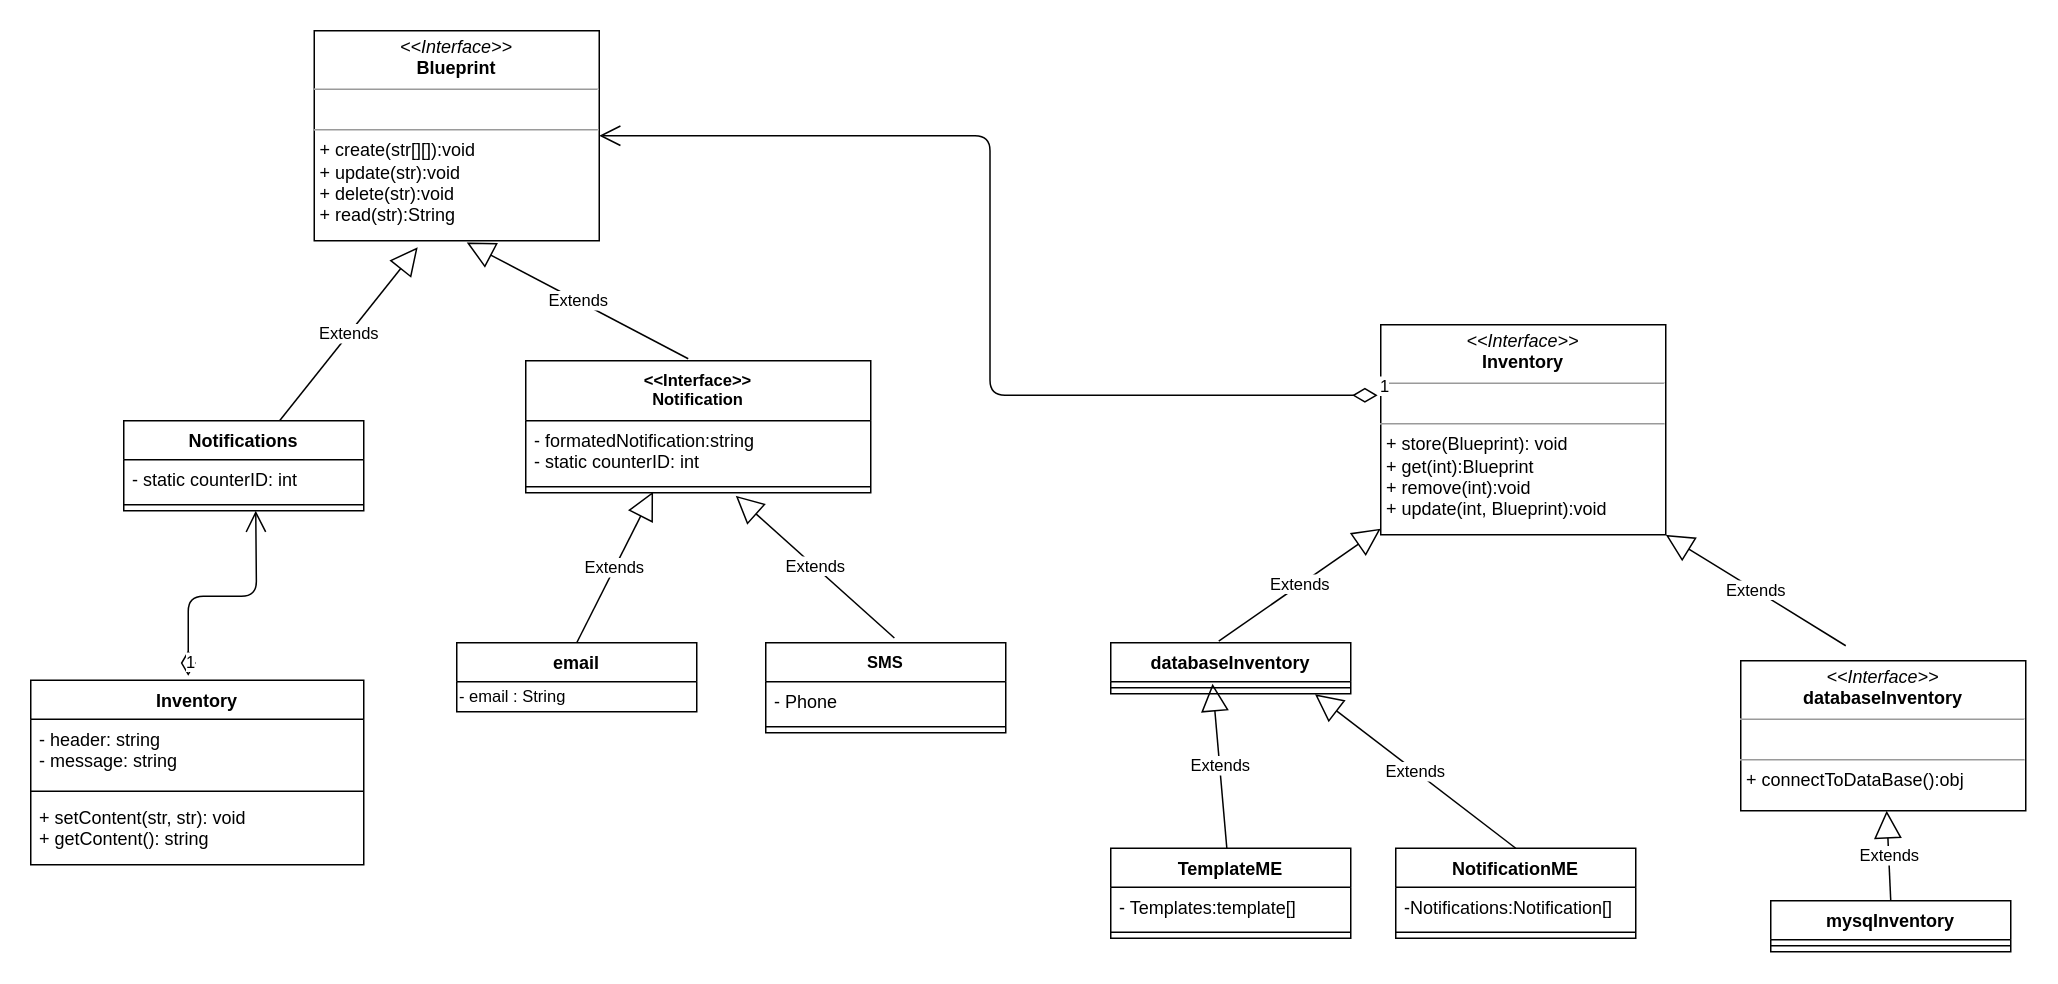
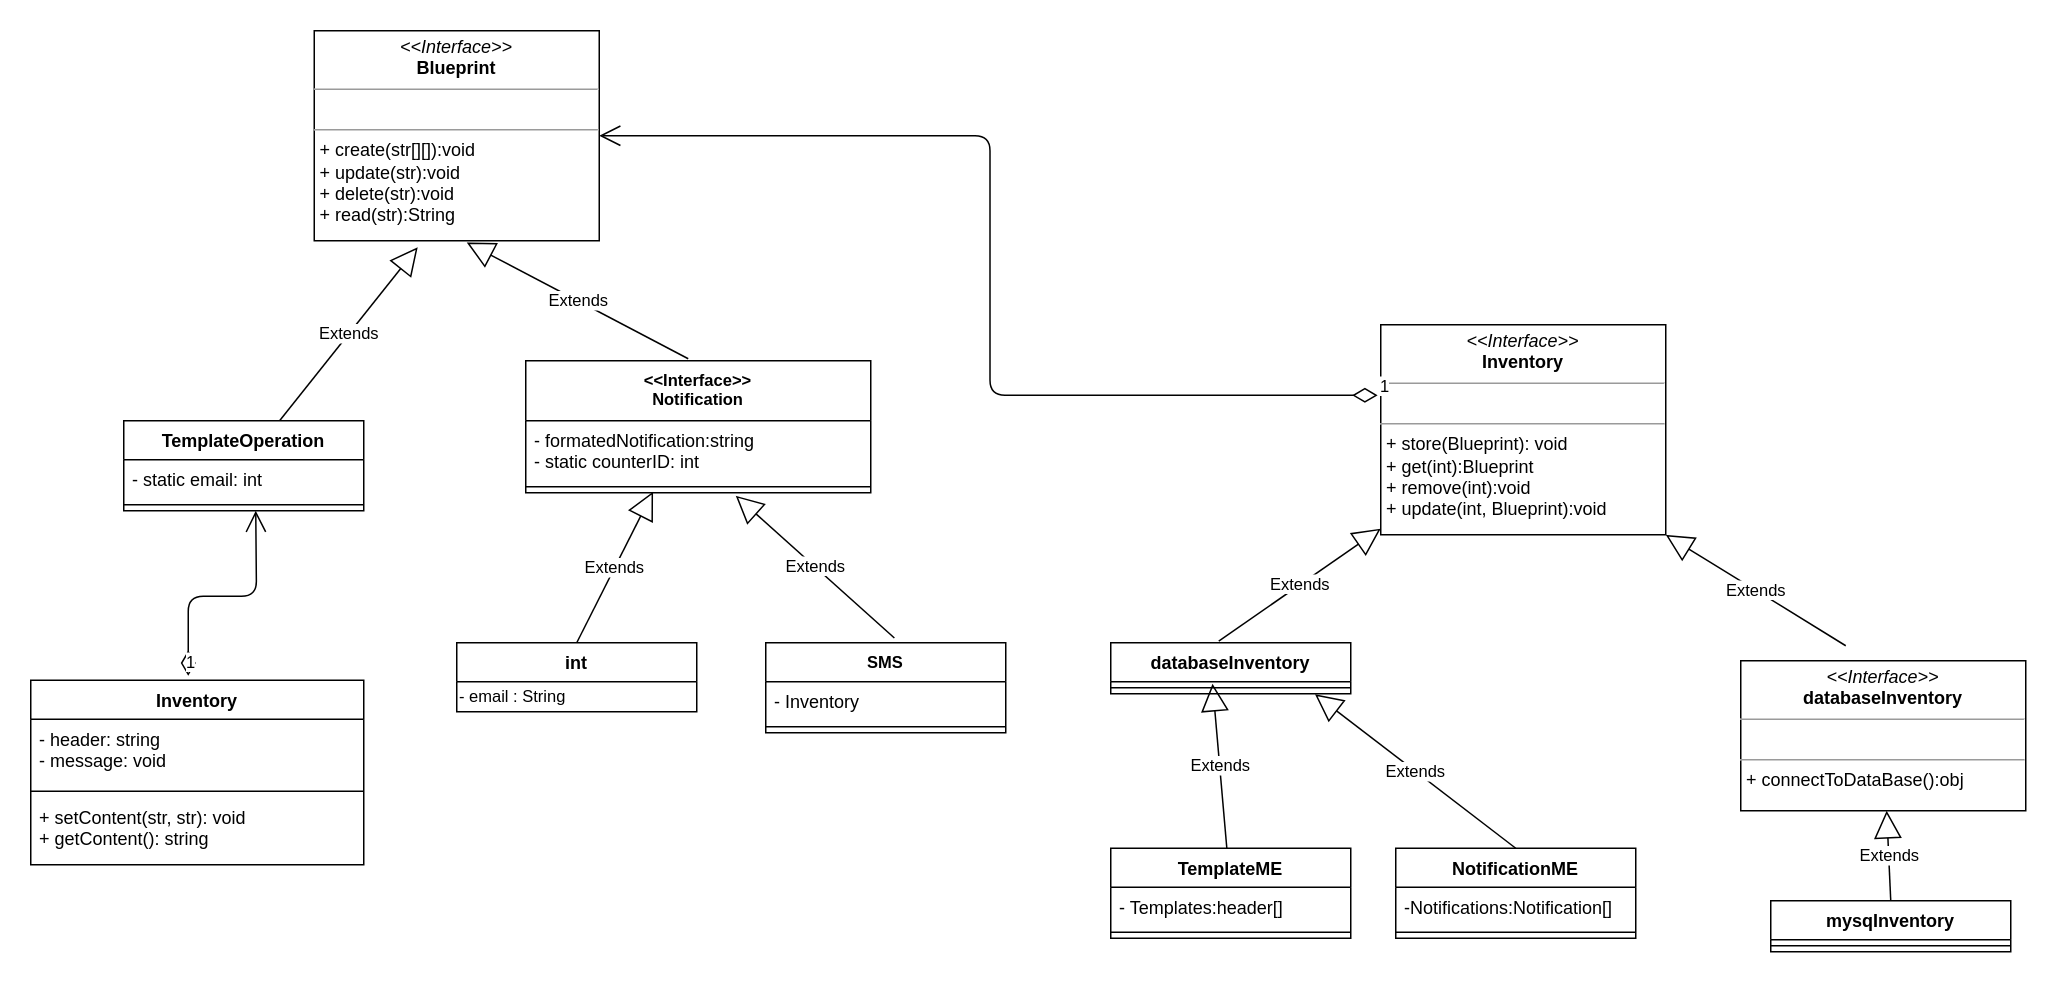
  <mxCell id="0" />
  <mxCell id="1" parent="0" />
  <mxCell id="2" value="Inventory" style="swimlane;fontStyle=1;align=center;verticalAlign=top;childLayout=stackLayout;horizontal=1;startSize=26;horizontalStack=0;resizeParent=1;resizeLast=0;collapsible=1;marginBottom=0;rounded=0;shadow=0;strokeWidth=1;" parent="1" vertex="1"><mxGeometry x="20" y="453" width="222" height="123" as="geometry"><mxRectangle x="230" y="140" width="160" height="26" as="alternateBounds" /></mxGeometry></mxCell>
- <mxCell id="3" value="- header: string&#10;- message: string&#10;" style="text;align=left;verticalAlign=top;spacingLeft=4;spacingRight=4;overflow=hidden;rotatable=0;points=[[0,0.5],[1,0.5]];portConstraint=eastwest;" parent="2" vertex="1"><mxGeometry y="26" width="222" height="44" as="geometry" /></mxCell>
+ <mxCell id="3" value="- header: string&#10;- message: void&#10;" style="text;align=left;verticalAlign=top;spacingLeft=4;spacingRight=4;overflow=hidden;rotatable=0;points=[[0,0.5],[1,0.5]];portConstraint=eastwest;" parent="2" vertex="1"><mxGeometry y="26" width="222" height="44" as="geometry" /></mxCell>
  <mxCell id="4" value="" style="line;html=1;strokeWidth=1;align=left;verticalAlign=middle;spacingTop=-1;spacingLeft=3;spacingRight=3;rotatable=0;labelPosition=right;points=[];portConstraint=eastwest;" parent="2" vertex="1"><mxGeometry y="70" width="222" height="8" as="geometry" /></mxCell>
  <mxCell id="5" value="+ setContent(str, str): void&#10;+ getContent(): string" style="text;align=left;verticalAlign=top;spacingLeft=4;spacingRight=4;overflow=hidden;rotatable=0;points=[[0,0.5],[1,0.5]];portConstraint=eastwest;" parent="2" vertex="1"><mxGeometry y="78" width="222" height="42" as="geometry" /></mxCell>
  <mxCell id="6" value="&lt;&lt;Interface&gt;&gt;&#10;Notification" style="swimlane;fontStyle=1;align=center;verticalAlign=top;childLayout=stackLayout;horizontal=1;startSize=40;horizontalStack=0;resizeParent=1;resizeParentMax=0;resizeLast=0;collapsible=1;marginBottom=0;fontSize=11;" parent="1" vertex="1"><mxGeometry x="350" y="240" width="230" height="88" as="geometry"><mxRectangle x="560" y="260" width="100" height="26" as="alternateBounds" /></mxGeometry></mxCell>
  <mxCell id="7" value="- formatedNotification:string&#10;- static counterID: int&#10;" style="text;strokeColor=none;fillColor=none;align=left;verticalAlign=top;spacingLeft=4;spacingRight=4;overflow=hidden;rotatable=0;points=[[0,0.5],[1,0.5]];portConstraint=eastwest;" parent="6" vertex="1"><mxGeometry y="40" width="230" height="40" as="geometry" /></mxCell>
  <mxCell id="8" value="" style="line;strokeWidth=1;fillColor=none;align=left;verticalAlign=middle;spacingTop=-1;spacingLeft=3;spacingRight=3;rotatable=0;labelPosition=right;points=[];portConstraint=eastwest;" parent="6" vertex="1"><mxGeometry y="80" width="230" height="8" as="geometry" /></mxCell>
- <mxCell id="9" value="email" style="swimlane;fontStyle=1;align=center;verticalAlign=top;childLayout=stackLayout;horizontal=1;startSize=26;horizontalStack=0;resizeParent=1;resizeParentMax=0;resizeLast=0;collapsible=1;marginBottom=0;" parent="1" vertex="1"><mxGeometry x="304" y="428" width="160" height="46" as="geometry" /></mxCell>
+ <mxCell id="9" value="int" style="swimlane;fontStyle=1;align=center;verticalAlign=top;childLayout=stackLayout;horizontal=1;startSize=26;horizontalStack=0;resizeParent=1;resizeParentMax=0;resizeLast=0;collapsible=1;marginBottom=0;" parent="1" vertex="1"><mxGeometry x="304" y="428" width="160" height="46" as="geometry" /></mxCell>
  <mxCell id="10" value="- email : String" style="text;html=1;align=left;verticalAlign=middle;resizable=0;points=[];autosize=1;fontSize=11;" parent="9" vertex="1"><mxGeometry y="26" width="160" height="20" as="geometry" /></mxCell>
  <mxCell id="11" value="SMS" style="swimlane;fontStyle=1;align=center;verticalAlign=top;childLayout=stackLayout;horizontal=1;startSize=26;horizontalStack=0;resizeParent=1;resizeParentMax=0;resizeLast=0;collapsible=1;marginBottom=0;fontSize=11;" parent="1" vertex="1"><mxGeometry x="510" y="428" width="160" height="60" as="geometry" /></mxCell>
- <mxCell id="12" value="- Phone" style="text;strokeColor=none;fillColor=none;align=left;verticalAlign=top;spacingLeft=4;spacingRight=4;overflow=hidden;rotatable=0;points=[[0,0.5],[1,0.5]];portConstraint=eastwest;" parent="11" vertex="1"><mxGeometry y="26" width="160" height="26" as="geometry" /></mxCell>
+ <mxCell id="12" value="- Inventory" style="text;strokeColor=none;fillColor=none;align=left;verticalAlign=top;spacingLeft=4;spacingRight=4;overflow=hidden;rotatable=0;points=[[0,0.5],[1,0.5]];portConstraint=eastwest;" parent="11" vertex="1"><mxGeometry y="26" width="160" height="26" as="geometry" /></mxCell>
  <mxCell id="13" value="" style="line;strokeWidth=1;fillColor=none;align=left;verticalAlign=middle;spacingTop=-1;spacingLeft=3;spacingRight=3;rotatable=0;labelPosition=right;points=[];portConstraint=eastwest;" parent="11" vertex="1"><mxGeometry y="52" width="160" height="8" as="geometry" /></mxCell>
  <mxCell id="14" value="Extends" style="endArrow=block;endSize=16;endFill=0;html=1;fontSize=11;exitX=0.5;exitY=0;exitDx=0;exitDy=0;entryX=0.369;entryY=0.912;entryDx=0;entryDy=0;entryPerimeter=0;" parent="1" source="9" target="8" edge="1"><mxGeometry width="160" relative="1" as="geometry"><mxPoint x="470" y="1040" as="sourcePoint" /><mxPoint x="465" y="431.04" as="targetPoint" /></mxGeometry></mxCell>
  <mxCell id="15" value="Extends" style="endArrow=block;endSize=16;endFill=0;html=1;fontSize=11;exitX=0.536;exitY=-0.053;exitDx=0;exitDy=0;exitPerimeter=0;" parent="1" source="11" edge="1"><mxGeometry width="160" relative="1" as="geometry"><mxPoint x="555" y="1100" as="sourcePoint" /><mxPoint x="490" y="330" as="targetPoint" /><Array as="points" /></mxGeometry></mxCell>
  <mxCell id="16" value="&lt;p style=&quot;margin: 0px ; margin-top: 4px ; text-align: center&quot;&gt;&lt;i&gt;&amp;lt;&amp;lt;Interface&amp;gt;&amp;gt;&lt;/i&gt;&lt;br&gt;&lt;b&gt;Inventory&lt;/b&gt;&lt;/p&gt;&lt;hr size=&quot;1&quot;&gt;&lt;p style=&quot;margin: 0px ; margin-left: 4px&quot;&gt;&lt;br&gt;&lt;/p&gt;&lt;hr size=&quot;1&quot;&gt;&lt;p style=&quot;margin: 0px ; margin-left: 4px&quot;&gt;+ store(Blueprint): void&lt;br style=&quot;padding: 0px ; margin: 0px&quot;&gt;+ get(int):Blueprint&lt;br style=&quot;padding: 0px ; margin: 0px&quot;&gt;+ remove(int):void&lt;br&gt;&lt;/p&gt;&lt;p style=&quot;margin: 0px ; margin-left: 4px&quot;&gt;+ update(int, Blueprint):void&lt;/p&gt;" style="verticalAlign=top;align=left;overflow=fill;fontSize=12;fontFamily=Helvetica;html=1;" vertex="1" parent="1"><mxGeometry x="920" y="216" width="190" height="140" as="geometry" /></mxCell>
  <mxCell id="17" value="databaseInventory" style="swimlane;fontStyle=1;align=center;verticalAlign=top;childLayout=stackLayout;horizontal=1;startSize=26;horizontalStack=0;resizeParent=1;resizeParentMax=0;resizeLast=0;collapsible=1;marginBottom=0;" vertex="1" parent="1"><mxGeometry x="740" y="428" width="160" height="34" as="geometry" /></mxCell>
  <mxCell id="18" value="" style="line;strokeWidth=1;fillColor=none;align=left;verticalAlign=middle;spacingTop=-1;spacingLeft=3;spacingRight=3;rotatable=0;labelPosition=right;points=[];portConstraint=eastwest;" vertex="1" parent="17"><mxGeometry y="26" width="160" height="8" as="geometry" /></mxCell>
  <mxCell id="19" value="&lt;p style=&quot;margin: 0px ; margin-top: 4px ; text-align: center&quot;&gt;&lt;i&gt;&amp;lt;&amp;lt;Interface&amp;gt;&amp;gt;&lt;/i&gt;&lt;br&gt;&lt;span style=&quot;font-weight: 700&quot;&gt;databaseInventory&lt;/span&gt;&lt;br&gt;&lt;/p&gt;&lt;hr size=&quot;1&quot;&gt;&lt;p style=&quot;margin: 0px ; margin-left: 4px&quot;&gt;&lt;br&gt;&lt;/p&gt;&lt;hr size=&quot;1&quot;&gt;&lt;p style=&quot;margin: 0px ; margin-left: 4px&quot;&gt;+ connectToDataBase():obj&lt;br&gt;&lt;/p&gt;" style="verticalAlign=top;align=left;overflow=fill;fontSize=12;fontFamily=Helvetica;html=1;" vertex="1" parent="1"><mxGeometry x="1160" y="440" width="190" height="100" as="geometry" /></mxCell>
  <mxCell id="20" value="mysqInventory" style="swimlane;fontStyle=1;align=center;verticalAlign=top;childLayout=stackLayout;horizontal=1;startSize=26;horizontalStack=0;resizeParent=1;resizeParentMax=0;resizeLast=0;collapsible=1;marginBottom=0;" vertex="1" parent="1"><mxGeometry x="1180" y="600" width="160" height="34" as="geometry" /></mxCell>
  <mxCell id="21" value="" style="line;strokeWidth=1;fillColor=none;align=left;verticalAlign=middle;spacingTop=-1;spacingLeft=3;spacingRight=3;rotatable=0;labelPosition=right;points=[];portConstraint=eastwest;" vertex="1" parent="20"><mxGeometry y="26" width="160" height="8" as="geometry" /></mxCell>
  <mxCell id="22" value="Extends" style="endArrow=block;endSize=16;endFill=0;html=1;exitX=0.45;exitY=-0.033;exitDx=0;exitDy=0;exitPerimeter=0;" edge="1" parent="1" source="17" target="16"><mxGeometry width="160" relative="1" as="geometry"><mxPoint x="640" y="520" as="sourcePoint" /><mxPoint x="800" y="520" as="targetPoint" /></mxGeometry></mxCell>
  <mxCell id="23" value="Extends" style="endArrow=block;endSize=16;endFill=0;html=1;entryX=1;entryY=1;entryDx=0;entryDy=0;" edge="1" parent="1" target="16"><mxGeometry width="160" relative="1" as="geometry"><mxPoint x="1230" y="430" as="sourcePoint" /><mxPoint x="1289.04" y="330.92" as="targetPoint" /></mxGeometry></mxCell>
  <mxCell id="24" value="Extends" style="endArrow=block;endSize=16;endFill=0;html=1;exitX=0.5;exitY=0;exitDx=0;exitDy=0;" edge="1" parent="1" source="20" target="19"><mxGeometry width="160" relative="1" as="geometry"><mxPoint x="1260" y="590" as="sourcePoint" /><mxPoint x="1389.04" y="470.92" as="targetPoint" /></mxGeometry></mxCell>
  <mxCell id="25" value="1" style="endArrow=open;html=1;endSize=12;startArrow=diamondThin;startSize=14;startFill=0;edgeStyle=orthogonalEdgeStyle;align=left;verticalAlign=bottom;exitX=0.473;exitY=-0.024;exitDx=0;exitDy=0;exitPerimeter=0;" edge="1" parent="1" source="2"><mxGeometry x="-1" y="3" relative="1" as="geometry"><mxPoint x="80" y="410" as="sourcePoint" /><mxPoint x="170" y="340" as="targetPoint" /></mxGeometry></mxCell>
  <mxCell id="26" value="TemplateME" style="swimlane;fontStyle=1;align=center;verticalAlign=top;childLayout=stackLayout;horizontal=1;startSize=26;horizontalStack=0;resizeParent=1;resizeParentMax=0;resizeLast=0;collapsible=1;marginBottom=0;" vertex="1" parent="1"><mxGeometry x="740" y="565" width="160" height="60" as="geometry" /></mxCell>
- <mxCell id="27" value="- Templates:template[]" style="text;strokeColor=none;fillColor=none;align=left;verticalAlign=top;spacingLeft=4;spacingRight=4;overflow=hidden;rotatable=0;points=[[0,0.5],[1,0.5]];portConstraint=eastwest;" vertex="1" parent="26"><mxGeometry y="26" width="160" height="26" as="geometry" /></mxCell>
+ <mxCell id="27" value="- Templates:header[]" style="text;strokeColor=none;fillColor=none;align=left;verticalAlign=top;spacingLeft=4;spacingRight=4;overflow=hidden;rotatable=0;points=[[0,0.5],[1,0.5]];portConstraint=eastwest;" vertex="1" parent="26"><mxGeometry y="26" width="160" height="26" as="geometry" /></mxCell>
  <mxCell id="28" value="" style="line;strokeWidth=1;fillColor=none;align=left;verticalAlign=middle;spacingTop=-1;spacingLeft=3;spacingRight=3;rotatable=0;labelPosition=right;points=[];portConstraint=eastwest;" vertex="1" parent="26"><mxGeometry y="52" width="160" height="8" as="geometry" /></mxCell>
  <mxCell id="29" value="NotificationME" style="swimlane;fontStyle=1;align=center;verticalAlign=top;childLayout=stackLayout;horizontal=1;startSize=26;horizontalStack=0;resizeParent=1;resizeParentMax=0;resizeLast=0;collapsible=1;marginBottom=0;" vertex="1" parent="1"><mxGeometry x="930" y="565" width="160" height="60" as="geometry" /></mxCell>
  <mxCell id="30" value="-Notifications:Notification[]" style="text;strokeColor=none;fillColor=none;align=left;verticalAlign=top;spacingLeft=4;spacingRight=4;overflow=hidden;rotatable=0;points=[[0,0.5],[1,0.5]];portConstraint=eastwest;" vertex="1" parent="29"><mxGeometry y="26" width="160" height="26" as="geometry" /></mxCell>
  <mxCell id="31" value="" style="line;strokeWidth=1;fillColor=none;align=left;verticalAlign=middle;spacingTop=-1;spacingLeft=3;spacingRight=3;rotatable=0;labelPosition=right;points=[];portConstraint=eastwest;" vertex="1" parent="29"><mxGeometry y="52" width="160" height="8" as="geometry" /></mxCell>
  <mxCell id="32" value="Extends" style="endArrow=block;endSize=16;endFill=0;html=1;entryX=0.424;entryY=0.162;entryDx=0;entryDy=0;entryPerimeter=0;" edge="1" parent="1" source="26" target="18"><mxGeometry width="160" relative="1" as="geometry"><mxPoint x="850" y="520" as="sourcePoint" /><mxPoint x="960.05" y="437.122" as="targetPoint" /></mxGeometry></mxCell>
  <mxCell id="33" value="Extends" style="endArrow=block;endSize=16;endFill=0;html=1;exitX=0.5;exitY=0;exitDx=0;exitDy=0;entryX=0.851;entryY=1.044;entryDx=0;entryDy=0;entryPerimeter=0;" edge="1" parent="1" source="29" target="18"><mxGeometry width="160" relative="1" as="geometry"><mxPoint x="950" y="510" as="sourcePoint" /><mxPoint x="1060.05" y="427.122" as="targetPoint" /></mxGeometry></mxCell>
  <mxCell id="34" value="&lt;p style=&quot;margin: 0px ; margin-top: 4px ; text-align: center&quot;&gt;&lt;i&gt;&amp;lt;&amp;lt;Interface&amp;gt;&amp;gt;&lt;/i&gt;&lt;br&gt;&lt;b&gt;Blueprint&lt;/b&gt;&lt;/p&gt;&lt;hr size=&quot;1&quot;&gt;&lt;p style=&quot;margin: 0px ; margin-left: 4px&quot;&gt;&lt;br&gt;&lt;/p&gt;&lt;hr size=&quot;1&quot;&gt;&lt;p style=&quot;margin: 0px ; margin-left: 4px&quot;&gt;+ create(str[][]):void&lt;br style=&quot;padding: 0px ; margin: 0px&quot;&gt;+ update(str):void&lt;br style=&quot;padding: 0px ; margin: 0px&quot;&gt;+ delete(str):void&lt;br style=&quot;padding: 0px ; margin: 0px&quot;&gt;+ read(str):String&lt;/p&gt;&lt;div style=&quot;padding: 0px ; margin: 0px&quot;&gt;&lt;br style=&quot;padding: 0px ; margin: 0px&quot;&gt;&lt;/div&gt;" style="verticalAlign=top;align=left;overflow=fill;fontSize=12;fontFamily=Helvetica;html=1;" vertex="1" parent="1"><mxGeometry x="209" y="20" width="190" height="140" as="geometry" /></mxCell>
  <mxCell id="35" value="Extends" style="endArrow=block;endSize=16;endFill=0;html=1;entryX=0.363;entryY=1.031;entryDx=0;entryDy=0;entryPerimeter=0;" edge="1" parent="1" source="37" target="34"><mxGeometry width="160" relative="1" as="geometry"><mxPoint x="160" y="270" as="sourcePoint" /><mxPoint x="650" y="320" as="targetPoint" /><Array as="points" /></mxGeometry></mxCell>
  <mxCell id="36" value="Extends" style="endArrow=block;endSize=16;endFill=0;html=1;exitX=0.471;exitY=-0.015;exitDx=0;exitDy=0;entryX=0.535;entryY=1.008;entryDx=0;entryDy=0;entryPerimeter=0;exitPerimeter=0;" edge="1" parent="1" source="6" target="34"><mxGeometry width="160" relative="1" as="geometry"><mxPoint x="440" y="190" as="sourcePoint" /><mxPoint x="553.97" y="-15.66" as="targetPoint" /></mxGeometry></mxCell>
- <mxCell id="37" value="Notifications" style="swimlane;fontStyle=1;align=center;verticalAlign=top;childLayout=stackLayout;horizontal=1;startSize=26;horizontalStack=0;resizeParent=1;resizeParentMax=0;resizeLast=0;collapsible=1;marginBottom=0;" vertex="1" parent="1"><mxGeometry x="82" y="280" width="160" height="60" as="geometry" /></mxCell>
- <mxCell id="38" value="- static counterID: int&#10;" style="text;strokeColor=none;fillColor=none;align=left;verticalAlign=top;spacingLeft=4;spacingRight=4;overflow=hidden;rotatable=0;points=[[0,0.5],[1,0.5]];portConstraint=eastwest;" vertex="1" parent="37"><mxGeometry y="26" width="160" height="26" as="geometry" /></mxCell>
+ <mxCell id="37" value="TemplateOperation" style="swimlane;fontStyle=1;align=center;verticalAlign=top;childLayout=stackLayout;horizontal=1;startSize=26;horizontalStack=0;resizeParent=1;resizeParentMax=0;resizeLast=0;collapsible=1;marginBottom=0;" vertex="1" parent="1"><mxGeometry x="82" y="280" width="160" height="60" as="geometry" /></mxCell>
+ <mxCell id="38" value="- static email: int&#10;" style="text;strokeColor=none;fillColor=none;align=left;verticalAlign=top;spacingLeft=4;spacingRight=4;overflow=hidden;rotatable=0;points=[[0,0.5],[1,0.5]];portConstraint=eastwest;" vertex="1" parent="37"><mxGeometry y="26" width="160" height="26" as="geometry" /></mxCell>
  <mxCell id="39" value="" style="line;strokeWidth=1;fillColor=none;align=left;verticalAlign=middle;spacingTop=-1;spacingLeft=3;spacingRight=3;rotatable=0;labelPosition=right;points=[];portConstraint=eastwest;" vertex="1" parent="37"><mxGeometry y="52" width="160" height="8" as="geometry" /></mxCell>
  <mxCell id="40" value="1" style="endArrow=open;html=1;endSize=12;startArrow=diamondThin;startSize=14;startFill=0;edgeStyle=orthogonalEdgeStyle;align=left;verticalAlign=bottom;exitX=-0.011;exitY=0.336;exitDx=0;exitDy=0;exitPerimeter=0;entryX=1;entryY=0.5;entryDx=0;entryDy=0;" edge="1" parent="1" source="16" target="34"><mxGeometry x="-1" y="3" relative="1" as="geometry"><mxPoint x="530" y="340" as="sourcePoint" /><mxPoint x="690" y="340" as="targetPoint" /></mxGeometry></mxCell>
